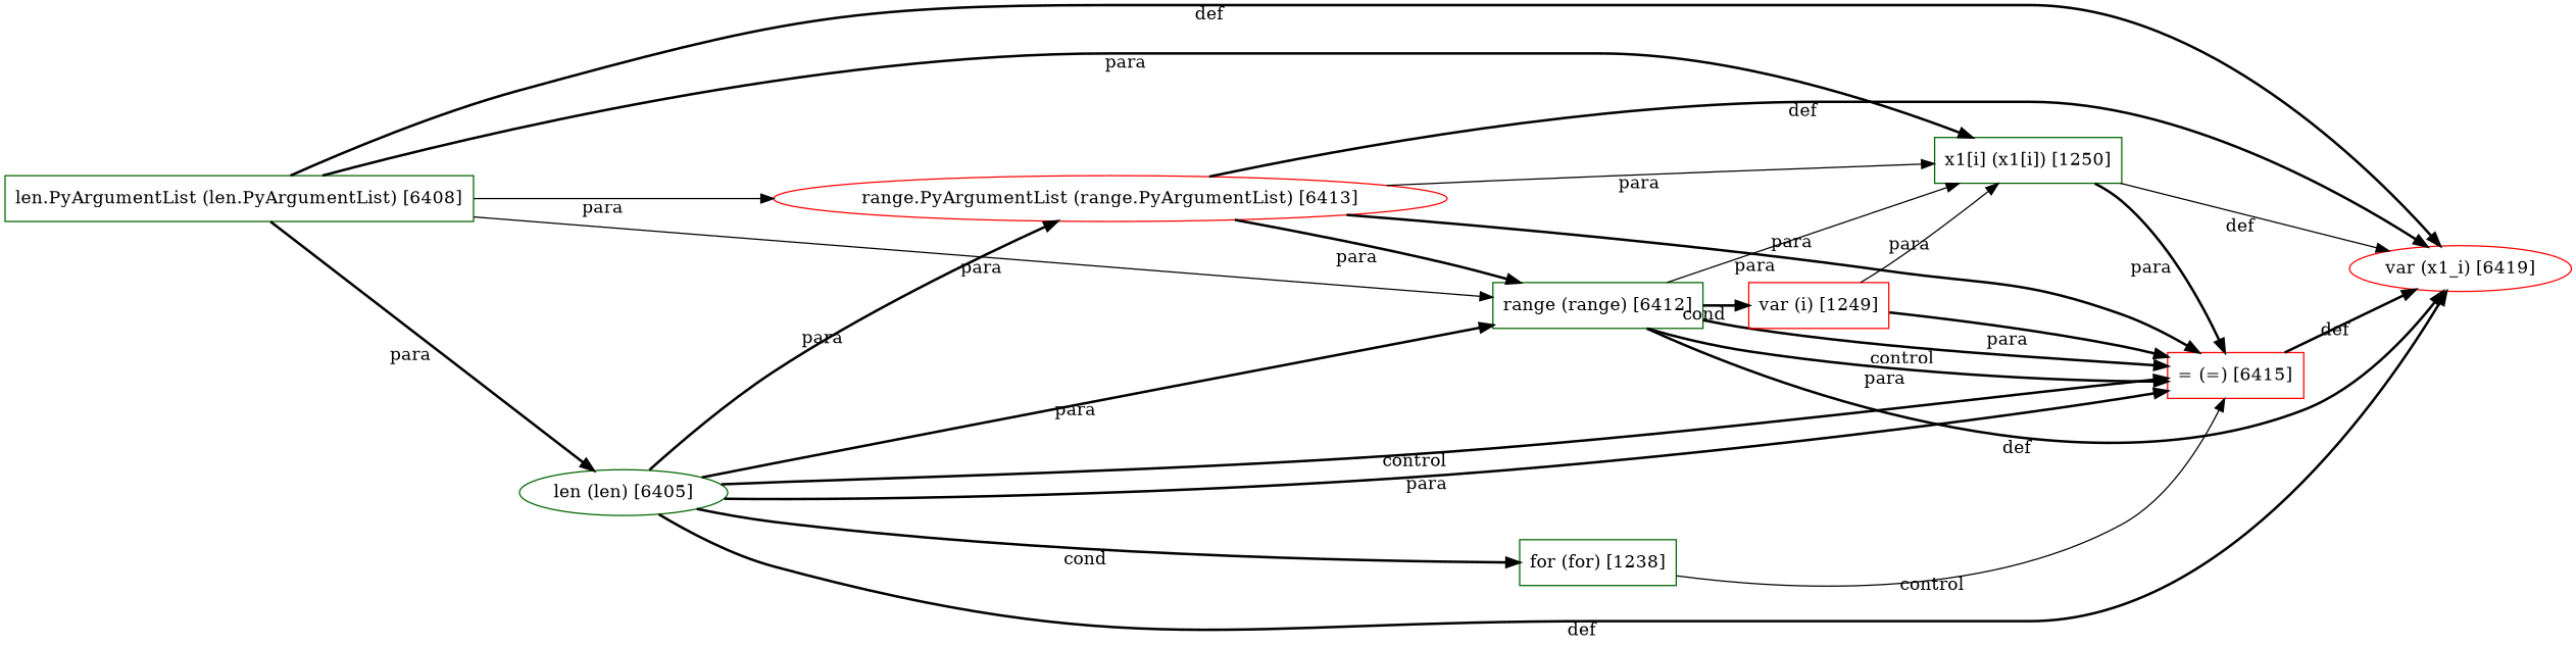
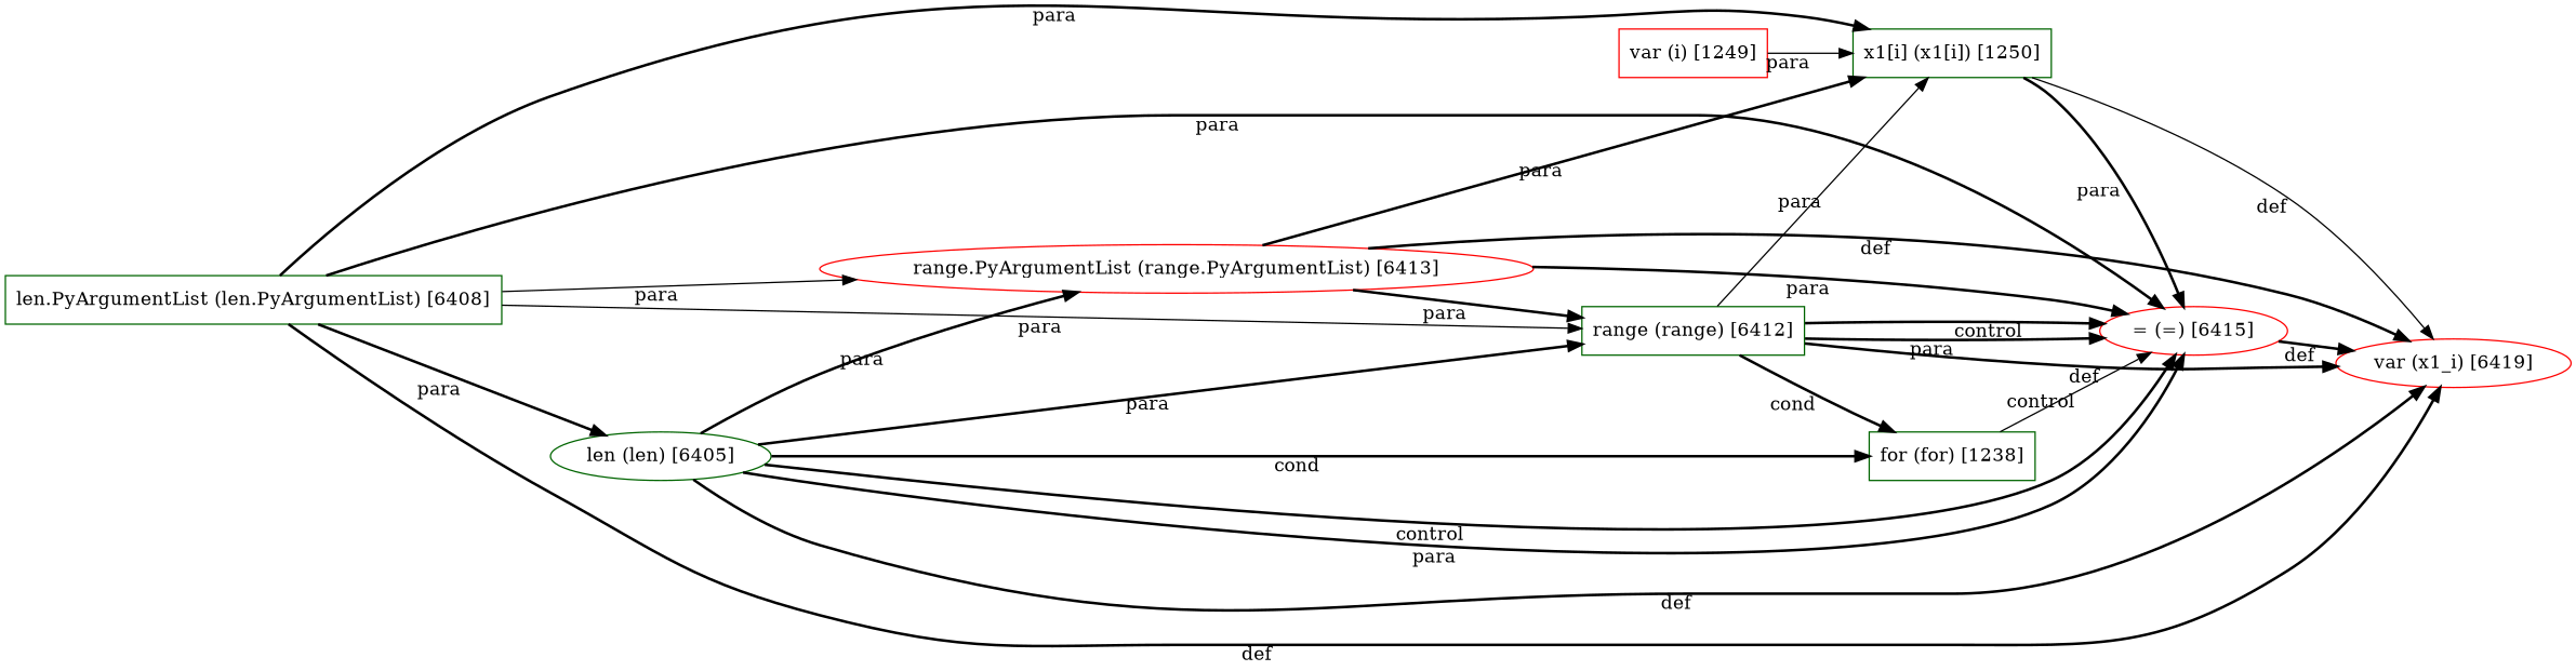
  digraph {
    rankdir=LR
    node [color=darkgreen kind=null shape=box]
    edge [from_closure=null style=bold xlabel=para]
    n1 [kind="func-call" label="range (range) [6412]"]
-   n2 [color=red kind=assignment label="= (=) [6415]"]
+   n2 [color=red kind=assignment label="= (=) [6415]" shape=ellipse]
    n3 [color=red kind="variable-decl" label="var (x1_i) [6419]" shape=ellipse]
    n4 [label="x1[i] (x1[i]) [1250]" metadata=hanger shape=null]
    n5 [label="for (for) [1238]" metadata=hanger shape=null]
    n6 [color=red label="range.PyArgumentList (range.PyArgumentList) [6413]" shape=ellipse]
    n7 [kind="func-call" label="len (len) [6405]" shape=ellipse]
    n8 [label="len.PyArgumentList (len.PyArgumentList) [6408]"]
    n9 [color=red label="var (i) [1249]" metadata=hanger shape=null]
    n1 -> n2
    n1 -> n2 [xlabel=control]
    n1 -> n3 [xlabel=def]
    n1 -> n4 [from_closure=true style=solid]
-   n1 -> n9 [from_closure=false xlabel=cond]
+   n1 -> n5 [from_closure=false xlabel=cond]
    n2 -> n3 [xlabel=def]
    n4 -> n2 [from_closure=false]
    n4 -> n3 [from_closure=false style=solid xlabel=def]
    n5 -> n2 [from_closure=false style=solid xlabel=control]
    n6 -> n1
    n6 -> n2
    n6 -> n3 [xlabel=def]
-   n6 -> n4 [from_closure=true style=solid]
+   n6 -> n4 [from_closure=true]
    n7 -> n1
    n7 -> n2
    n7 -> n2 [xlabel=control]
    n7 -> n3 [xlabel=def]
    n7 -> n5 [from_closure=true xlabel=cond]
    n7 -> n6
    n8 -> n1 [style=solid]
-   n9 -> n2
+   n8 -> n2
    n8 -> n3 [xlabel=def]
    n8 -> n4 [from_closure=true]
    n8 -> n6 [style=solid]
    n8 -> n7
    n9 -> n4 [from_closure=false style=solid]
  }
